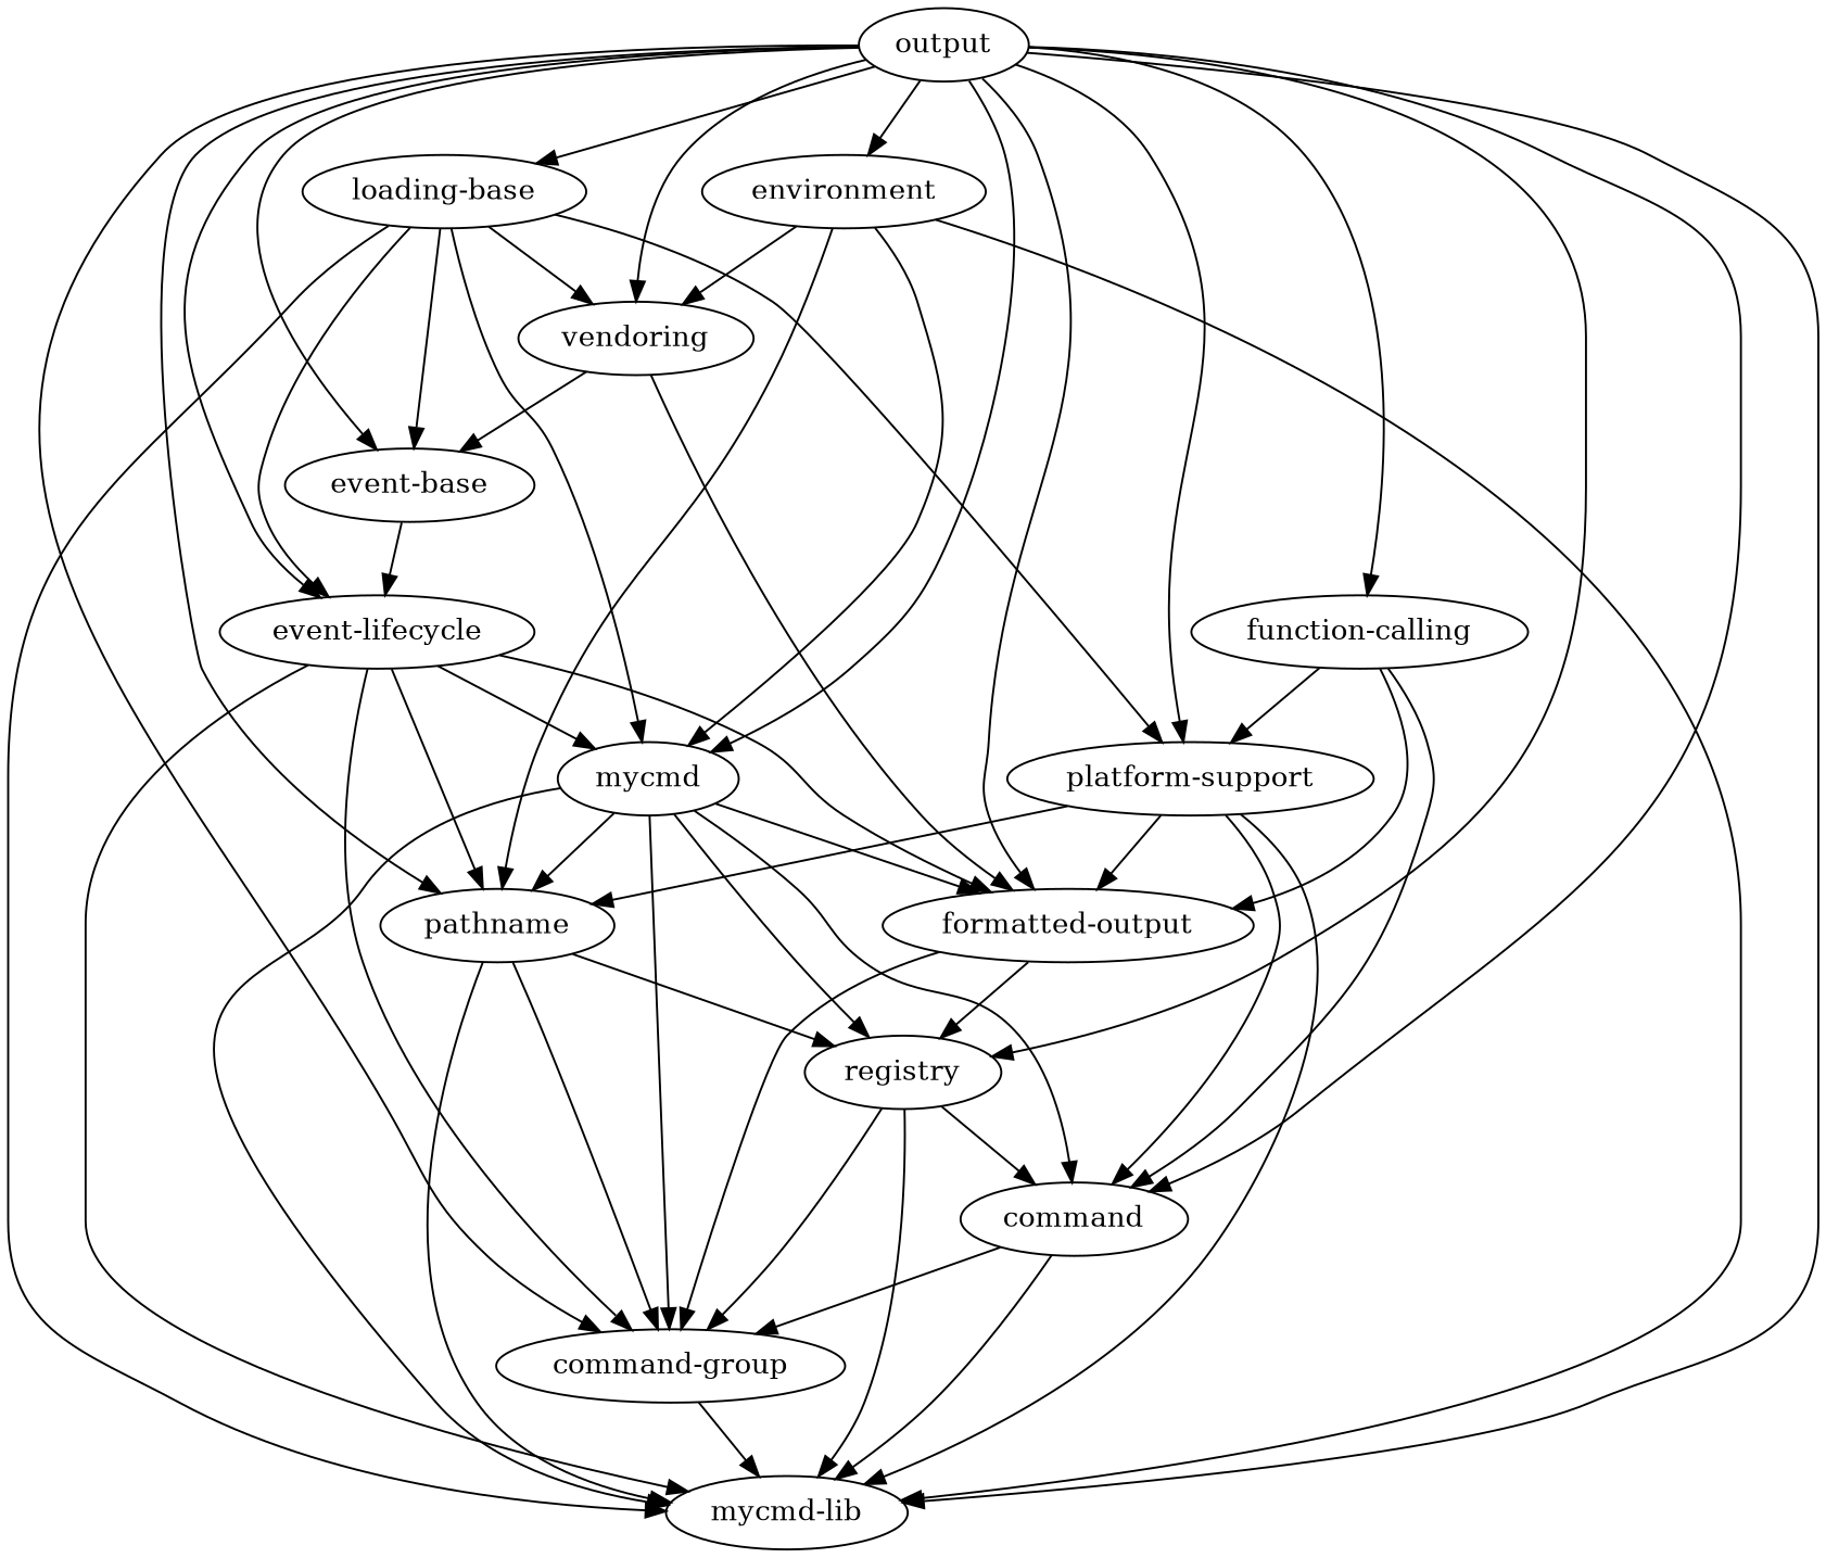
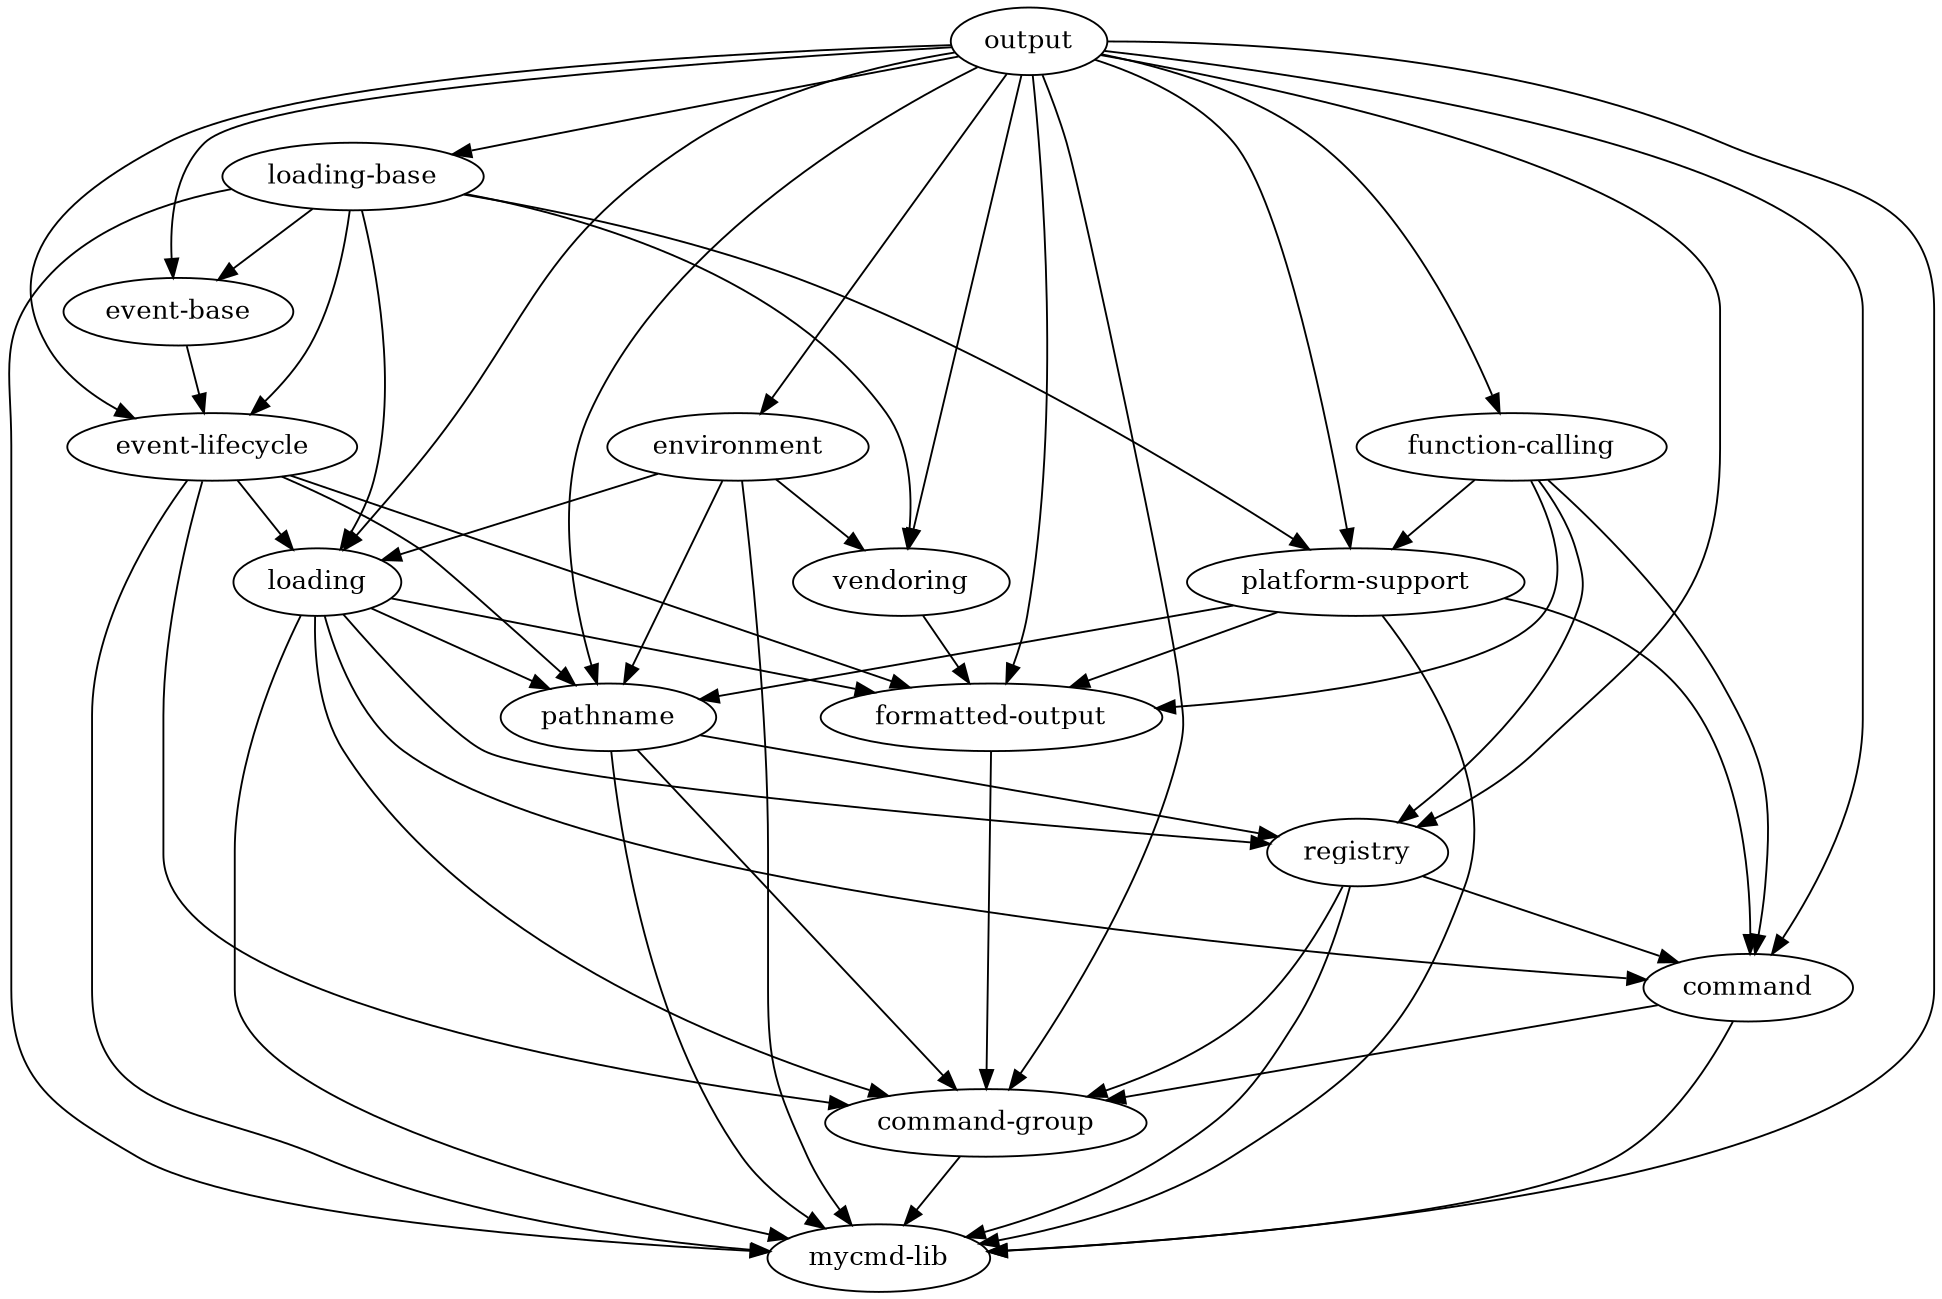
  digraph {
-   loading [label=mycmd]
+   loading
    "mycmd-lib"
    "formatted-output"
    pathname
    registry
    command
    "command-group"
    output
    environment
    "event-lifecycle"
    "platform-support"
    "function-calling"
    "loading-base"
    "event-base"
    vendoring
    loading -> "mycmd-lib"
    loading -> "formatted-output"
    loading -> pathname
    loading -> registry
    loading -> command
    loading -> "command-group"
    "formatted-output" -> "command-group"
    pathname -> "mycmd-lib"
    pathname -> registry
    pathname -> "command-group"
    registry -> "mycmd-lib"
    registry -> command
    registry -> "command-group"
    command -> "mycmd-lib"
    command -> "command-group"
    "command-group" -> "mycmd-lib"
    output -> loading
    output -> "mycmd-lib"
    output -> "formatted-output"
    output -> pathname
    output -> registry
    output -> command
    output -> "command-group"
    output -> environment
    output -> "event-lifecycle"
    output -> "platform-support"
    output -> "function-calling"
    output -> "loading-base"
    output -> "event-base"
    output -> vendoring
    environment -> loading
    environment -> "mycmd-lib"
    environment -> pathname
    environment -> vendoring
    "event-lifecycle" -> loading
    "event-lifecycle" -> "mycmd-lib"
    "event-lifecycle" -> "formatted-output"
    "event-lifecycle" -> pathname
    "event-lifecycle" -> "command-group"
    "platform-support" -> "mycmd-lib"
    "platform-support" -> "formatted-output"
    "platform-support" -> pathname
    "platform-support" -> command
    "function-calling" -> "formatted-output"
-   "formatted-output" -> registry
+   "function-calling" -> registry
    "function-calling" -> command
    "function-calling" -> "platform-support"
    "loading-base" -> loading
    "loading-base" -> "mycmd-lib"
    "loading-base" -> "event-lifecycle"
    "loading-base" -> "platform-support"
    "loading-base" -> "event-base"
    "loading-base" -> vendoring
    "event-base" -> "event-lifecycle"
    vendoring -> "formatted-output"
-   vendoring -> "event-base"
  }
